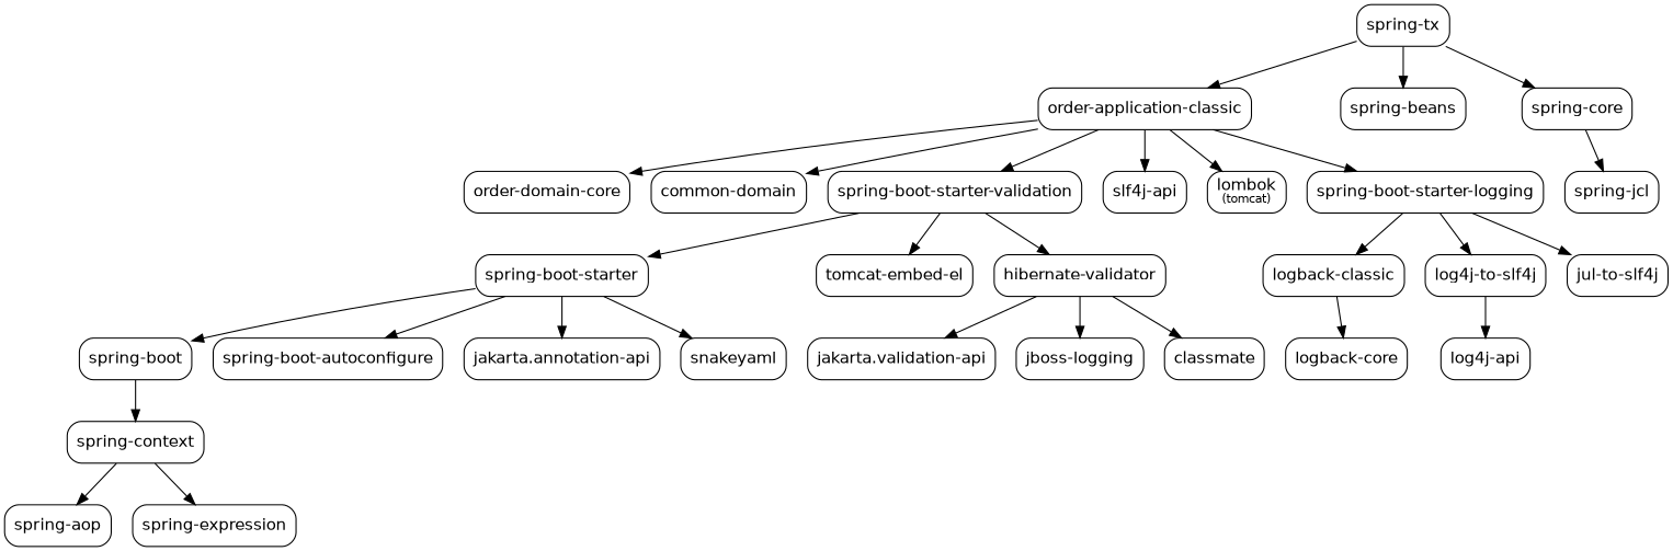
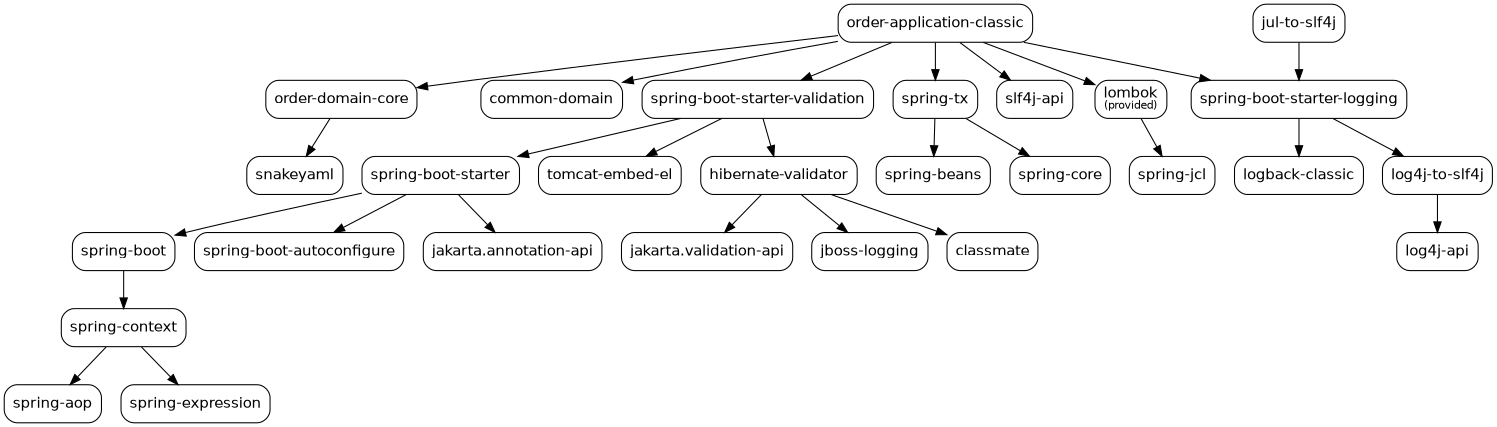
  digraph {
    node [fontname=Helvetica fontsize=14 shape=box style=rounded]
    edge [fontname=Helvetica fontsize=10]
    n1 [label="order-application-classic"]
    n2 [label=<order-domain-core>]
    n3 [label=<common-domain>]
    n4 [label=<spring-boot-starter-validation>]
    n5 [label=<spring-tx>]
    n6 [label=<slf4j-api>]
-   n7 [label=<lombok<font point-size="10"><br/>(tomcat)</font>>]
+   n7 [label=<lombok<font point-size="10"><br/>(provided)</font>>]
    n8 [label=<spring-boot-starter-logging>]
    n9 [label=<spring-boot-starter>]
    n10 [label=<tomcat-embed-el>]
    n11 [label=<hibernate-validator>]
    n12 [label=<spring-beans>]
    n13 [label=<spring-core>]
    n14 [label=<logback-classic>]
    n15 [label=<log4j-to-slf4j>]
    n16 [label=<jul-to-slf4j>]
    n17 [label=<spring-context>]
    n18 [label=<spring-aop>]
    n19 [label=<spring-expression>]
    n20 [label=<spring-boot>]
    n21 [label=<spring-boot-autoconfigure>]
    n22 [label=<jakarta.annotation-api>]
    n23 [label=<snakeyaml>]
    n24 [label=<jakarta.validation-api>]
    n25 [label=<jboss-logging>]
    n26 [label=<classmate>]
    n27 [label=<spring-jcl>]
-   n28 [label=<logback-core>]
    n29 [label=<log4j-api>]
    n1 -> n2
    n1 -> n3
    n1 -> n4
-   n5 -> n1
+   n1 -> n5
    n1 -> n6
    n1 -> n7
    n1 -> n8
    n4 -> n9
    n4 -> n10
    n4 -> n11
    n5 -> n12
    n5 -> n13
    n8 -> n14
    n8 -> n15
-   n8 -> n16
+   n16 -> n8
    n9 -> n20
    n9 -> n21
    n9 -> n22
-   n9 -> n23
+   n2 -> n23
    n11 -> n24
    n11 -> n25
    n11 -> n26
-   n13 -> n27
-   n14 -> n28
+   n7 -> n27
    n15 -> n29
    n17 -> n18
    n17 -> n19
    n20 -> n17
  }
